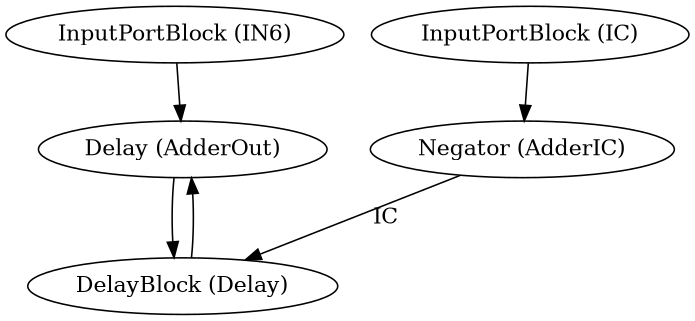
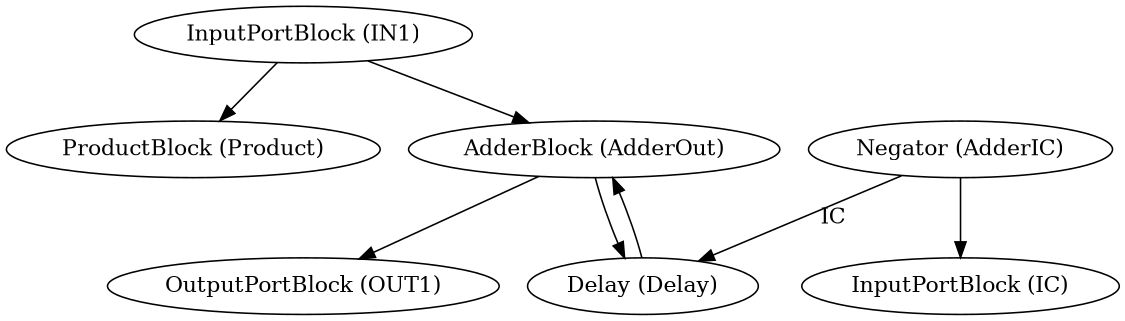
  digraph {
-   n1 [label="InputPortBlock (IN6)"]
-   n3 [label="Delay (AdderOut)"]
+   n1 [label="InputPortBlock (IN1)"]
+   n2 [label="ProductBlock (Product)"]
+   n3 [label="AdderBlock (AdderOut)"]
    n4 [label="InputPortBlock (IC)"]
    n5 [label="Negator (AdderIC)"]
-   n6 [label="DelayBlock (Delay)"]
+   n6 [label="Delay (Delay)"]
+   n7 [label="OutputPortBlock (OUT1)"]
+   n1 -> n2
    n1 -> n3
    n3 -> n6
-   n4 -> n5
+   n3 -> n7
+   n5 -> n4
    n5 -> n6 [label=IC]
    n6 -> n3
  }
